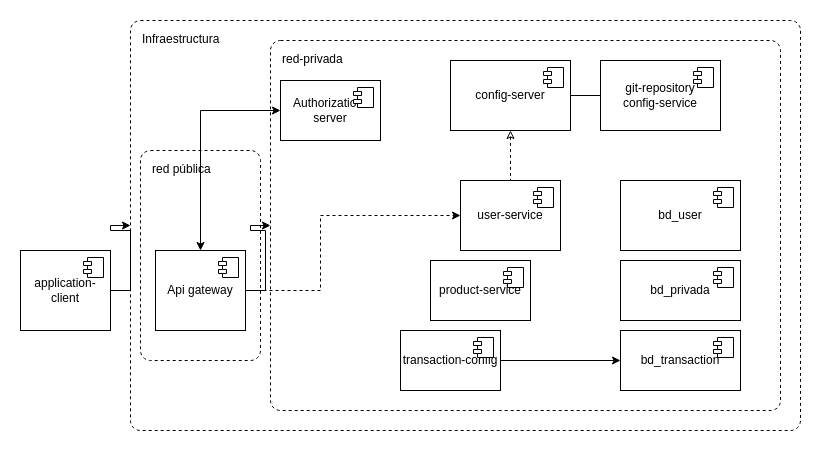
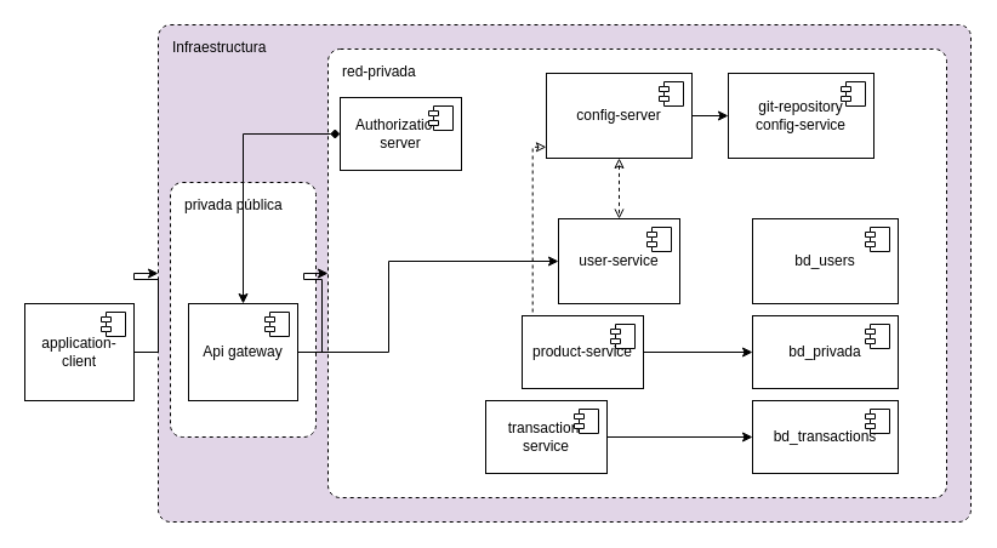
  <mxCell id="0" />
  <mxCell id="1" parent="0" />
- <mxCell id="2" value="Infraestructura" style="dashed=1;rounded=1;absoluteArcSize=1;arcSize=20;html=1;verticalAlign=top;align=left;spacingTop=5;spacingLeft=10;whiteSpace=wrap;" vertex="1" parent="1"><mxGeometry x="130" y="20" width="670" height="410" as="geometry" /></mxCell>
- <mxCell id="3" value="red pública" style="dashed=1;rounded=1;absoluteArcSize=1;arcSize=20;html=1;verticalAlign=top;align=left;spacingTop=5;spacingLeft=10;whiteSpace=wrap;" vertex="1" parent="1"><mxGeometry x="140" y="150" width="120" height="210" as="geometry" /></mxCell>
+ <mxCell id="2" value="Infraestructura" style="dashed=1;rounded=1;absoluteArcSize=1;arcSize=20;html=1;verticalAlign=top;align=left;spacingTop=5;spacingLeft=10;whiteSpace=wrap;fillColor=#e1d5e7;" vertex="1" parent="1"><mxGeometry x="130" y="20" width="670" height="410" as="geometry" /></mxCell>
+ <mxCell id="3" value="privada pública" style="dashed=1;rounded=1;absoluteArcSize=1;arcSize=20;html=1;verticalAlign=top;align=left;spacingTop=5;spacingLeft=10;whiteSpace=wrap;" vertex="1" parent="1"><mxGeometry x="140" y="150" width="120" height="210" as="geometry" /></mxCell>
  <mxCell id="4" value="red-privada" style="dashed=1;rounded=1;absoluteArcSize=1;arcSize=20;html=1;verticalAlign=top;align=left;spacingTop=5;spacingLeft=10;whiteSpace=wrap;" vertex="1" parent="1"><mxGeometry x="270" y="40" width="510" height="370" as="geometry" /></mxCell>
  <mxCell id="5" value="user-service" style="html=1;dropTarget=0;whiteSpace=wrap;" vertex="1" parent="1"><mxGeometry x="460" y="180" width="100" height="70" as="geometry" /></mxCell>
  <mxCell id="6" value="" style="shape=module;jettyWidth=8;jettyHeight=4;" vertex="1" parent="5"><mxGeometry x="1" width="20" height="20" relative="1" as="geometry"><mxPoint x="-27" y="7" as="offset" /></mxGeometry></mxCell>
+ <mxCell id="7" style="edgeStyle=orthogonalEdgeStyle;rounded=0;orthogonalLoop=1;jettySize=auto;html=1;entryX=0;entryY=0.5;entryDx=0;entryDy=0;" edge="1" parent="1" source="8" target="25"><mxGeometry relative="1" as="geometry" /></mxCell>
  <mxCell id="8" value="product-service" style="html=1;dropTarget=0;whiteSpace=wrap;" vertex="1" parent="1"><mxGeometry x="430" y="260" width="100" height="60" as="geometry" /></mxCell>
  <mxCell id="9" value="" style="shape=module;jettyWidth=8;jettyHeight=4;" vertex="1" parent="8"><mxGeometry x="1" width="20" height="20" relative="1" as="geometry"><mxPoint x="-27" y="7" as="offset" /></mxGeometry></mxCell>
  <mxCell id="10" style="edgeStyle=orthogonalEdgeStyle;rounded=0;orthogonalLoop=1;jettySize=auto;html=1;entryX=0;entryY=0.5;entryDx=0;entryDy=0;" edge="1" parent="1" source="11" target="27"><mxGeometry relative="1" as="geometry" /></mxCell>
- <mxCell id="11" value="transaction-config" style="html=1;dropTarget=0;whiteSpace=wrap;" vertex="1" parent="1"><mxGeometry x="400" y="330" width="100" height="60" as="geometry" /></mxCell>
+ <mxCell id="11" value="transaction-service" style="html=1;dropTarget=0;whiteSpace=wrap;" vertex="1" parent="1"><mxGeometry x="400" y="330" width="100" height="60" as="geometry" /></mxCell>
  <mxCell id="12" value="" style="shape=module;jettyWidth=8;jettyHeight=4;" vertex="1" parent="11"><mxGeometry x="1" width="20" height="20" relative="1" as="geometry"><mxPoint x="-27" y="7" as="offset" /></mxGeometry></mxCell>
- <mxCell id="13" style="edgeStyle=orthogonalEdgeStyle;rounded=0;orthogonalLoop=1;jettySize=auto;html=1;entryX=0;entryY=0.5;entryDx=0;entryDy=0;dashed=1;" edge="1" parent="1" source="16" target="5"><mxGeometry relative="1" as="geometry"><Array as="points"><mxPoint x="320" y="290" /><mxPoint x="320" y="215" /></Array></mxGeometry></mxCell>
+ <mxCell id="13" style="edgeStyle=orthogonalEdgeStyle;rounded=0;orthogonalLoop=1;jettySize=auto;html=1;entryX=0;entryY=0.5;entryDx=0;entryDy=0;" edge="1" parent="1" source="16" target="5"><mxGeometry relative="1" as="geometry"><Array as="points"><mxPoint x="320" y="290" /><mxPoint x="320" y="215" /></Array></mxGeometry></mxCell>
  <mxCell id="14" style="edgeStyle=orthogonalEdgeStyle;rounded=0;orthogonalLoop=1;jettySize=auto;html=1;" edge="1" parent="1" source="16" target="4"><mxGeometry relative="1" as="geometry" /></mxCell>
- <mxCell id="15" style="edgeStyle=orthogonalEdgeStyle;rounded=0;orthogonalLoop=1;jettySize=auto;html=1;entryX=0;entryY=0.5;entryDx=0;entryDy=0;exitX=0.5;exitY=0;exitDx=0;exitDy=0;endArrow=classic;endFill=1;jumpStyle=none;strokeColor=default;startArrow=classic;startFill=1;" edge="1" parent="1" source="16" target="21"><mxGeometry relative="1" as="geometry" /></mxCell>
+ <mxCell id="15" style="edgeStyle=orthogonalEdgeStyle;rounded=0;orthogonalLoop=1;jettySize=auto;html=1;entryX=0;entryY=0.5;entryDx=0;entryDy=0;exitX=0.5;exitY=0;exitDx=0;exitDy=0;endArrow=diamond;endFill=1;jumpStyle=none;strokeColor=default;startArrow=classic;startFill=1;" edge="1" parent="1" source="16" target="21"><mxGeometry relative="1" as="geometry" /></mxCell>
  <mxCell id="16" value="Api gateway" style="html=1;dropTarget=0;whiteSpace=wrap;" vertex="1" parent="1"><mxGeometry x="155" y="250" width="90" height="80" as="geometry" /></mxCell>
  <mxCell id="17" value="" style="shape=module;jettyWidth=8;jettyHeight=4;" vertex="1" parent="16"><mxGeometry x="1" width="20" height="20" relative="1" as="geometry"><mxPoint x="-27" y="7" as="offset" /></mxGeometry></mxCell>
  <mxCell id="18" style="edgeStyle=orthogonalEdgeStyle;rounded=0;orthogonalLoop=1;jettySize=auto;html=1;" edge="1" parent="1" source="19" target="2"><mxGeometry relative="1" as="geometry" /></mxCell>
  <mxCell id="19" value="application-client" style="html=1;dropTarget=0;whiteSpace=wrap;" vertex="1" parent="1"><mxGeometry x="20" y="250" width="90" height="80" as="geometry" /></mxCell>
  <mxCell id="20" value="" style="shape=module;jettyWidth=8;jettyHeight=4;" vertex="1" parent="19"><mxGeometry x="1" width="20" height="20" relative="1" as="geometry"><mxPoint x="-27" y="7" as="offset" /></mxGeometry></mxCell>
  <mxCell id="21" value="Authorization-server" style="html=1;dropTarget=0;whiteSpace=wrap;" vertex="1" parent="1"><mxGeometry x="280" y="80" width="100" height="60" as="geometry" /></mxCell>
  <mxCell id="22" value="" style="shape=module;jettyWidth=8;jettyHeight=4;" vertex="1" parent="21"><mxGeometry x="1" width="20" height="20" relative="1" as="geometry"><mxPoint x="-27" y="7" as="offset" /></mxGeometry></mxCell>
- <mxCell id="23" value="bd_user" style="html=1;dropTarget=0;whiteSpace=wrap;" vertex="1" parent="1"><mxGeometry x="620" y="180" width="120" height="70" as="geometry" /></mxCell>
+ <mxCell id="23" value="bd_users" style="html=1;dropTarget=0;whiteSpace=wrap;" vertex="1" parent="1"><mxGeometry x="620" y="180" width="120" height="70" as="geometry" /></mxCell>
  <mxCell id="24" value="" style="shape=module;jettyWidth=8;jettyHeight=4;" vertex="1" parent="23"><mxGeometry x="1" width="20" height="20" relative="1" as="geometry"><mxPoint x="-27" y="7" as="offset" /></mxGeometry></mxCell>
  <mxCell id="25" value="bd_privada" style="html=1;dropTarget=0;whiteSpace=wrap;" vertex="1" parent="1"><mxGeometry x="620" y="260" width="120" height="60" as="geometry" /></mxCell>
  <mxCell id="26" value="" style="shape=module;jettyWidth=8;jettyHeight=4;" vertex="1" parent="25"><mxGeometry x="1" width="20" height="20" relative="1" as="geometry"><mxPoint x="-27" y="7" as="offset" /></mxGeometry></mxCell>
- <mxCell id="27" value="bd_transaction" style="html=1;dropTarget=0;whiteSpace=wrap;" vertex="1" parent="1"><mxGeometry x="620" y="330" width="120" height="60" as="geometry" /></mxCell>
+ <mxCell id="27" value="bd_transactions" style="html=1;dropTarget=0;whiteSpace=wrap;" vertex="1" parent="1"><mxGeometry x="620" y="330" width="120" height="60" as="geometry" /></mxCell>
  <mxCell id="28" value="" style="shape=module;jettyWidth=8;jettyHeight=4;" vertex="1" parent="27"><mxGeometry x="1" width="20" height="20" relative="1" as="geometry"><mxPoint x="-27" y="7" as="offset" /></mxGeometry></mxCell>
  <mxCell id="29" value="git-repository&lt;br&gt;config-service" style="html=1;dropTarget=0;whiteSpace=wrap;" vertex="1" parent="1"><mxGeometry x="600" y="60" width="120" height="70" as="geometry" /></mxCell>
  <mxCell id="30" value="" style="shape=module;jettyWidth=8;jettyHeight=4;" vertex="1" parent="29"><mxGeometry x="1" width="20" height="20" relative="1" as="geometry"><mxPoint x="-27" y="7" as="offset" /></mxGeometry></mxCell>
- <mxCell id="31" style="edgeStyle=orthogonalEdgeStyle;rounded=0;orthogonalLoop=1;jettySize=auto;html=1;entryX=0;entryY=0.5;entryDx=0;entryDy=0;endArrow=none;" edge="1" parent="1" source="33" target="29"><mxGeometry relative="1" as="geometry" /></mxCell>
- <mxCell id="32" style="edgeStyle=orthogonalEdgeStyle;rounded=0;orthogonalLoop=1;jettySize=auto;html=1;entryX=0.5;entryY=0;entryDx=0;entryDy=0;dashed=1;startArrow=classic;startFill=0;endArrow=none;endFill=1;" edge="1" parent="1" source="33" target="5"><mxGeometry relative="1" as="geometry" /></mxCell>
+ <mxCell id="31" style="edgeStyle=orthogonalEdgeStyle;rounded=0;orthogonalLoop=1;jettySize=auto;html=1;entryX=0;entryY=0.5;entryDx=0;entryDy=0;" edge="1" parent="1" source="33" target="29"><mxGeometry relative="1" as="geometry" /></mxCell>
+ <mxCell id="32" style="edgeStyle=orthogonalEdgeStyle;rounded=0;orthogonalLoop=1;jettySize=auto;html=1;entryX=0.5;entryY=0;entryDx=0;entryDy=0;dashed=1;startArrow=classic;startFill=0;endArrow=open;endFill=1;" edge="1" parent="1" source="33" target="5"><mxGeometry relative="1" as="geometry" /></mxCell>
  <mxCell id="33" value="config-server" style="html=1;dropTarget=0;whiteSpace=wrap;" vertex="1" parent="1"><mxGeometry x="450" y="60" width="120" height="70" as="geometry" /></mxCell>
  <mxCell id="34" value="" style="shape=module;jettyWidth=8;jettyHeight=4;" vertex="1" parent="33"><mxGeometry x="1" width="20" height="20" relative="1" as="geometry"><mxPoint x="-27" y="7" as="offset" /></mxGeometry></mxCell>
+ <mxCell id="35" style="edgeStyle=orthogonalEdgeStyle;rounded=0;orthogonalLoop=1;jettySize=auto;html=1;entryX=0.087;entryY=-0.022;entryDx=0;entryDy=0;entryPerimeter=0;exitX=-0.001;exitY=0.869;exitDx=0;exitDy=0;exitPerimeter=0;dashed=1;startArrow=classic;startFill=0;endArrow=none;" edge="1" parent="1" source="33" target="8"><mxGeometry relative="1" as="geometry"><Array as="points"><mxPoint x="439" y="121" /></Array></mxGeometry></mxCell>
